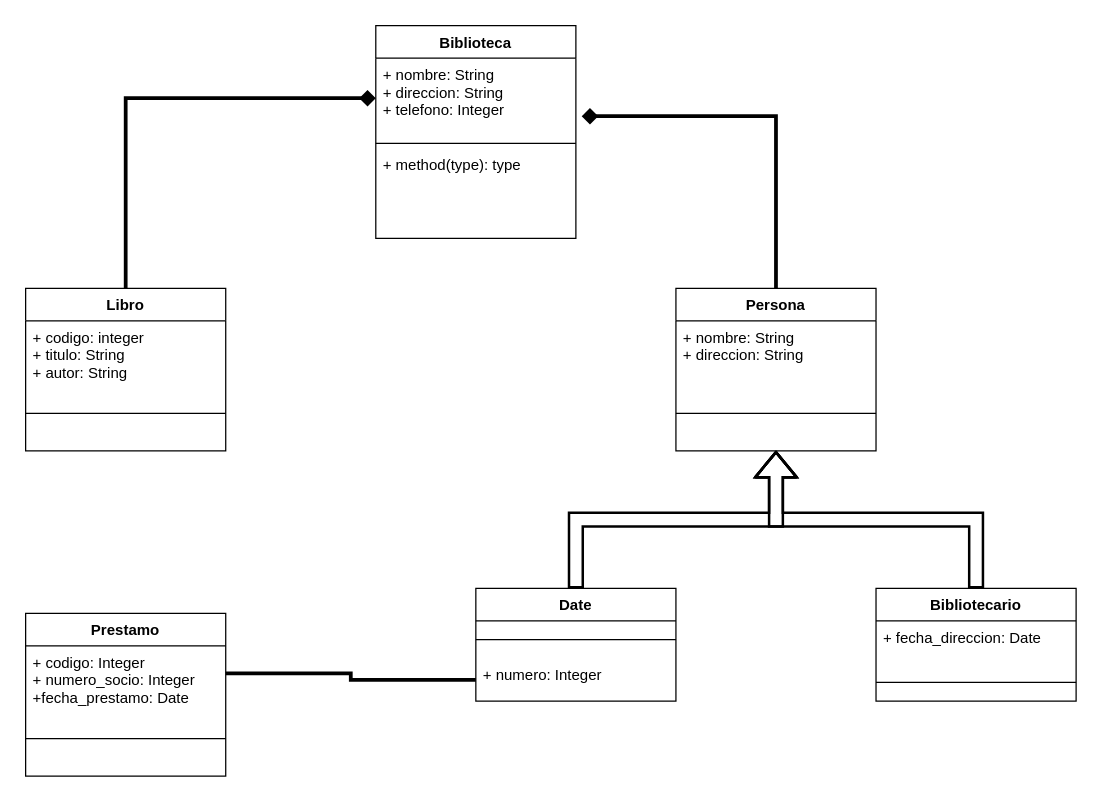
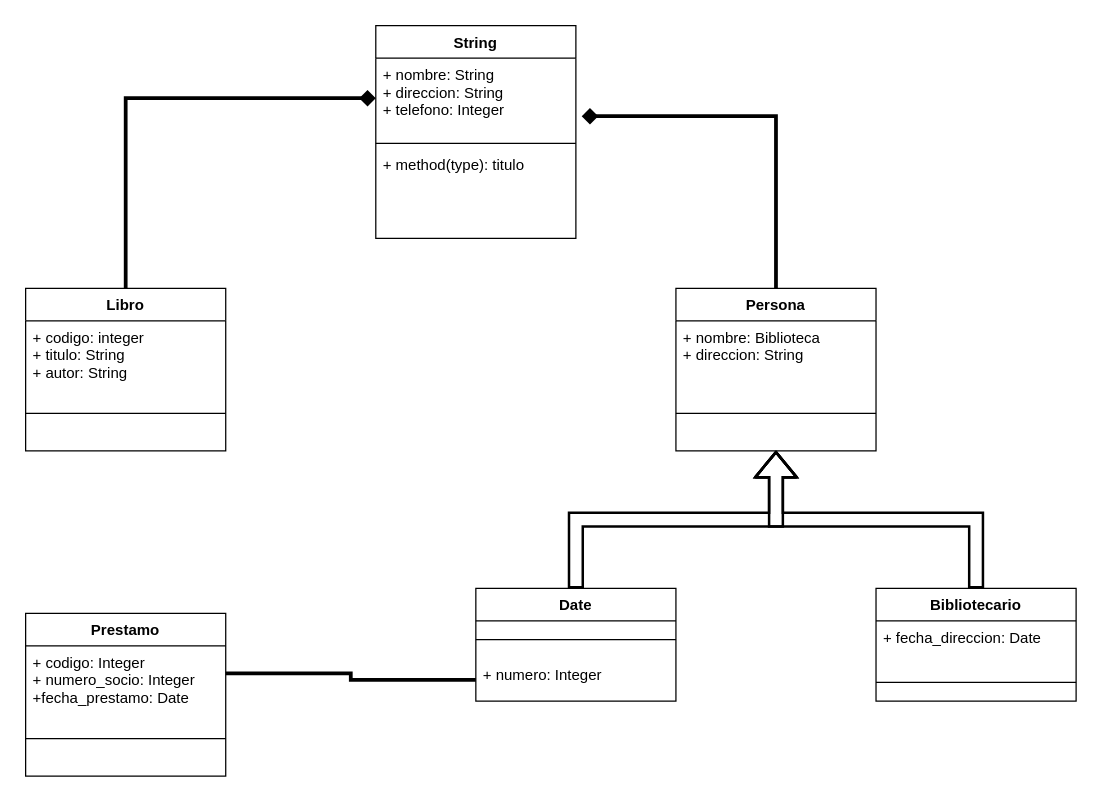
  <mxCell id="0" />
  <mxCell id="1" parent="0" />
- <mxCell id="2" value="Biblioteca" style="swimlane;fontStyle=1;align=center;verticalAlign=top;childLayout=stackLayout;horizontal=1;startSize=26;horizontalStack=0;resizeParent=1;resizeParentMax=0;resizeLast=0;collapsible=1;marginBottom=0;" vertex="1" parent="1"><mxGeometry x="300" y="20" width="160" height="170" as="geometry" /></mxCell>
+ <mxCell id="2" value="String" style="swimlane;fontStyle=1;align=center;verticalAlign=top;childLayout=stackLayout;horizontal=1;startSize=26;horizontalStack=0;resizeParent=1;resizeParentMax=0;resizeLast=0;collapsible=1;marginBottom=0;" vertex="1" parent="1"><mxGeometry x="300" y="20" width="160" height="170" as="geometry" /></mxCell>
  <mxCell id="3" value="+ nombre: String&#10;+ direccion: String&#10;+ telefono: Integer" style="text;strokeColor=none;fillColor=none;align=left;verticalAlign=top;spacingLeft=4;spacingRight=4;overflow=hidden;rotatable=0;points=[[0,0.5],[1,0.5]];portConstraint=eastwest;" vertex="1" parent="2"><mxGeometry y="26" width="160" height="64" as="geometry" /></mxCell>
  <mxCell id="4" value="" style="line;strokeWidth=1;fillColor=none;align=left;verticalAlign=middle;spacingTop=-1;spacingLeft=3;spacingRight=3;rotatable=0;labelPosition=right;points=[];portConstraint=eastwest;" vertex="1" parent="2"><mxGeometry y="90" width="160" height="8" as="geometry" /></mxCell>
- <mxCell id="5" value="+ method(type): type" style="text;strokeColor=none;fillColor=none;align=left;verticalAlign=top;spacingLeft=4;spacingRight=4;overflow=hidden;rotatable=0;points=[[0,0.5],[1,0.5]];portConstraint=eastwest;" vertex="1" parent="2"><mxGeometry y="98" width="160" height="72" as="geometry" /></mxCell>
+ <mxCell id="5" value="+ method(type): titulo" style="text;strokeColor=none;fillColor=none;align=left;verticalAlign=top;spacingLeft=4;spacingRight=4;overflow=hidden;rotatable=0;points=[[0,0.5],[1,0.5]];portConstraint=eastwest;" vertex="1" parent="2"><mxGeometry y="98" width="160" height="72" as="geometry" /></mxCell>
  <mxCell id="6" style="edgeStyle=orthogonalEdgeStyle;rounded=0;orthogonalLoop=1;jettySize=auto;html=1;exitX=0.5;exitY=0;exitDx=0;exitDy=0;entryX=1.029;entryY=0.725;entryDx=0;entryDy=0;entryPerimeter=0;endArrow=diamond;endFill=1;strokeWidth=3;" edge="1" parent="1" source="7" target="3"><mxGeometry relative="1" as="geometry" /></mxCell>
  <mxCell id="7" value="Persona" style="swimlane;fontStyle=1;align=center;verticalAlign=top;childLayout=stackLayout;horizontal=1;startSize=26;horizontalStack=0;resizeParent=1;resizeParentMax=0;resizeLast=0;collapsible=1;marginBottom=0;" vertex="1" parent="1"><mxGeometry x="540" y="230" width="160" height="130" as="geometry" /></mxCell>
- <mxCell id="8" value="+ nombre: String&#10;+ direccion: String" style="text;strokeColor=none;fillColor=none;align=left;verticalAlign=top;spacingLeft=4;spacingRight=4;overflow=hidden;rotatable=0;points=[[0,0.5],[1,0.5]];portConstraint=eastwest;" vertex="1" parent="7"><mxGeometry y="26" width="160" height="44" as="geometry" /></mxCell>
+ <mxCell id="8" value="+ nombre: Biblioteca&#10;+ direccion: String" style="text;strokeColor=none;fillColor=none;align=left;verticalAlign=top;spacingLeft=4;spacingRight=4;overflow=hidden;rotatable=0;points=[[0,0.5],[1,0.5]];portConstraint=eastwest;" vertex="1" parent="7"><mxGeometry y="26" width="160" height="44" as="geometry" /></mxCell>
  <mxCell id="9" value="" style="line;strokeWidth=1;fillColor=none;align=left;verticalAlign=middle;spacingTop=-1;spacingLeft=3;spacingRight=3;rotatable=0;labelPosition=right;points=[];portConstraint=eastwest;" vertex="1" parent="7"><mxGeometry y="70" width="160" height="60" as="geometry" /></mxCell>
  <mxCell id="10" style="edgeStyle=orthogonalEdgeStyle;rounded=0;orthogonalLoop=1;jettySize=auto;html=1;entryX=0.5;entryY=1;entryDx=0;entryDy=0;strokeWidth=2;endArrow=block;endFill=0;shape=flexArrow;" edge="1" parent="1" source="11" target="7"><mxGeometry relative="1" as="geometry" /></mxCell>
  <mxCell id="11" value="Bibliotecario" style="swimlane;fontStyle=1;align=center;verticalAlign=top;childLayout=stackLayout;horizontal=1;startSize=26;horizontalStack=0;resizeParent=1;resizeParentMax=0;resizeLast=0;collapsible=1;marginBottom=0;" vertex="1" parent="1"><mxGeometry x="700" y="470" width="160" height="90" as="geometry" /></mxCell>
  <mxCell id="12" value="+ fecha_direccion: Date" style="text;strokeColor=none;fillColor=none;align=left;verticalAlign=top;spacingLeft=4;spacingRight=4;overflow=hidden;rotatable=0;points=[[0,0.5],[1,0.5]];portConstraint=eastwest;" vertex="1" parent="11"><mxGeometry y="26" width="160" height="34" as="geometry" /></mxCell>
  <mxCell id="13" value="" style="line;strokeWidth=1;fillColor=none;align=left;verticalAlign=middle;spacingTop=-1;spacingLeft=3;spacingRight=3;rotatable=0;labelPosition=right;points=[];portConstraint=eastwest;" vertex="1" parent="11"><mxGeometry y="60" width="160" height="30" as="geometry" /></mxCell>
  <mxCell id="14" style="edgeStyle=orthogonalEdgeStyle;rounded=0;orthogonalLoop=1;jettySize=auto;html=1;entryX=0.5;entryY=1;entryDx=0;entryDy=0;strokeWidth=2;endArrow=block;endFill=0;shape=flexArrow;" edge="1" parent="1" source="15" target="7"><mxGeometry relative="1" as="geometry" /></mxCell>
  <mxCell id="15" value="Date" style="swimlane;fontStyle=1;align=center;verticalAlign=top;childLayout=stackLayout;horizontal=1;startSize=26;horizontalStack=0;resizeParent=1;resizeParentMax=0;resizeLast=0;collapsible=1;marginBottom=0;" vertex="1" parent="1"><mxGeometry x="380" y="470" width="160" height="90" as="geometry" /></mxCell>
  <mxCell id="16" value="" style="line;strokeWidth=1;fillColor=none;align=left;verticalAlign=middle;spacingTop=-1;spacingLeft=3;spacingRight=3;rotatable=0;labelPosition=right;points=[];portConstraint=eastwest;" vertex="1" parent="15"><mxGeometry y="26" width="160" height="30" as="geometry" /></mxCell>
  <mxCell id="17" value="+ numero: Integer" style="text;strokeColor=none;fillColor=none;align=left;verticalAlign=top;spacingLeft=4;spacingRight=4;overflow=hidden;rotatable=0;points=[[0,0.5],[1,0.5]];portConstraint=eastwest;" vertex="1" parent="15"><mxGeometry y="56" width="160" height="34" as="geometry" /></mxCell>
  <mxCell id="18" value="Libro" style="swimlane;fontStyle=1;align=center;verticalAlign=top;childLayout=stackLayout;horizontal=1;startSize=26;horizontalStack=0;resizeParent=1;resizeParentMax=0;resizeLast=0;collapsible=1;marginBottom=0;" vertex="1" parent="1"><mxGeometry x="20" y="230" width="160" height="130" as="geometry" /></mxCell>
  <mxCell id="19" value="+ codigo: integer&#10;+ titulo: String&#10;+ autor: String" style="text;strokeColor=none;fillColor=none;align=left;verticalAlign=top;spacingLeft=4;spacingRight=4;overflow=hidden;rotatable=0;points=[[0,0.5],[1,0.5]];portConstraint=eastwest;" vertex="1" parent="18"><mxGeometry y="26" width="160" height="44" as="geometry" /></mxCell>
  <mxCell id="20" value="" style="line;strokeWidth=1;fillColor=none;align=left;verticalAlign=middle;spacingTop=-1;spacingLeft=3;spacingRight=3;rotatable=0;labelPosition=right;points=[];portConstraint=eastwest;" vertex="1" parent="18"><mxGeometry y="70" width="160" height="60" as="geometry" /></mxCell>
  <mxCell id="21" value="Prestamo" style="swimlane;fontStyle=1;align=center;verticalAlign=top;childLayout=stackLayout;horizontal=1;startSize=26;horizontalStack=0;resizeParent=1;resizeParentMax=0;resizeLast=0;collapsible=1;marginBottom=0;" vertex="1" parent="1"><mxGeometry x="20" y="490" width="160" height="130" as="geometry" /></mxCell>
  <mxCell id="22" value="+ codigo: Integer&#10;+ numero_socio: Integer&#10;+fecha_prestamo: Date" style="text;strokeColor=none;fillColor=none;align=left;verticalAlign=top;spacingLeft=4;spacingRight=4;overflow=hidden;rotatable=0;points=[[0,0.5],[1,0.5]];portConstraint=eastwest;" vertex="1" parent="21"><mxGeometry y="26" width="160" height="44" as="geometry" /></mxCell>
  <mxCell id="23" value="" style="line;strokeWidth=1;fillColor=none;align=left;verticalAlign=middle;spacingTop=-1;spacingLeft=3;spacingRight=3;rotatable=0;labelPosition=right;points=[];portConstraint=eastwest;" vertex="1" parent="21"><mxGeometry y="70" width="160" height="60" as="geometry" /></mxCell>
  <mxCell id="24" style="edgeStyle=orthogonalEdgeStyle;rounded=0;orthogonalLoop=1;jettySize=auto;html=1;entryX=0;entryY=0.5;entryDx=0;entryDy=0;endArrow=diamond;endFill=1;strokeWidth=3;exitX=0.5;exitY=0;exitDx=0;exitDy=0;" edge="1" parent="1" source="18" target="3"><mxGeometry relative="1" as="geometry"><mxPoint x="120" y="190" as="sourcePoint" /><mxPoint x="100.1" y="30" as="targetPoint" /></mxGeometry></mxCell>
  <mxCell id="25" style="edgeStyle=orthogonalEdgeStyle;rounded=0;orthogonalLoop=1;jettySize=auto;html=1;entryX=0;entryY=0.5;entryDx=0;entryDy=0;strokeWidth=3;endArrow=none;endFill=0;exitX=1;exitY=0.5;exitDx=0;exitDy=0;" edge="1" parent="1" source="22" target="17"><mxGeometry relative="1" as="geometry"><mxPoint x="110" y="370" as="sourcePoint" /><mxPoint x="110" y="480" as="targetPoint" /></mxGeometry></mxCell>
